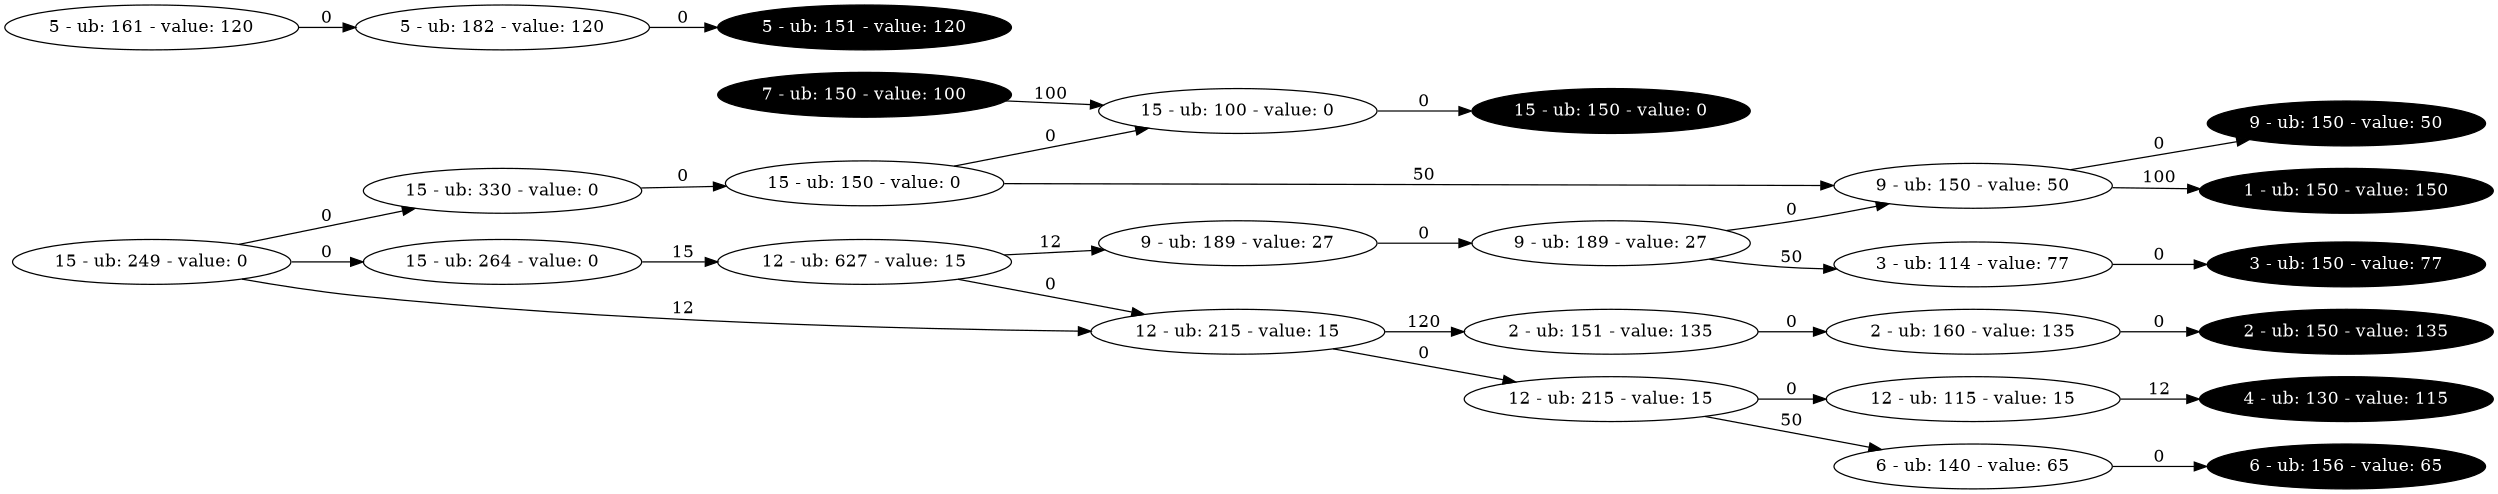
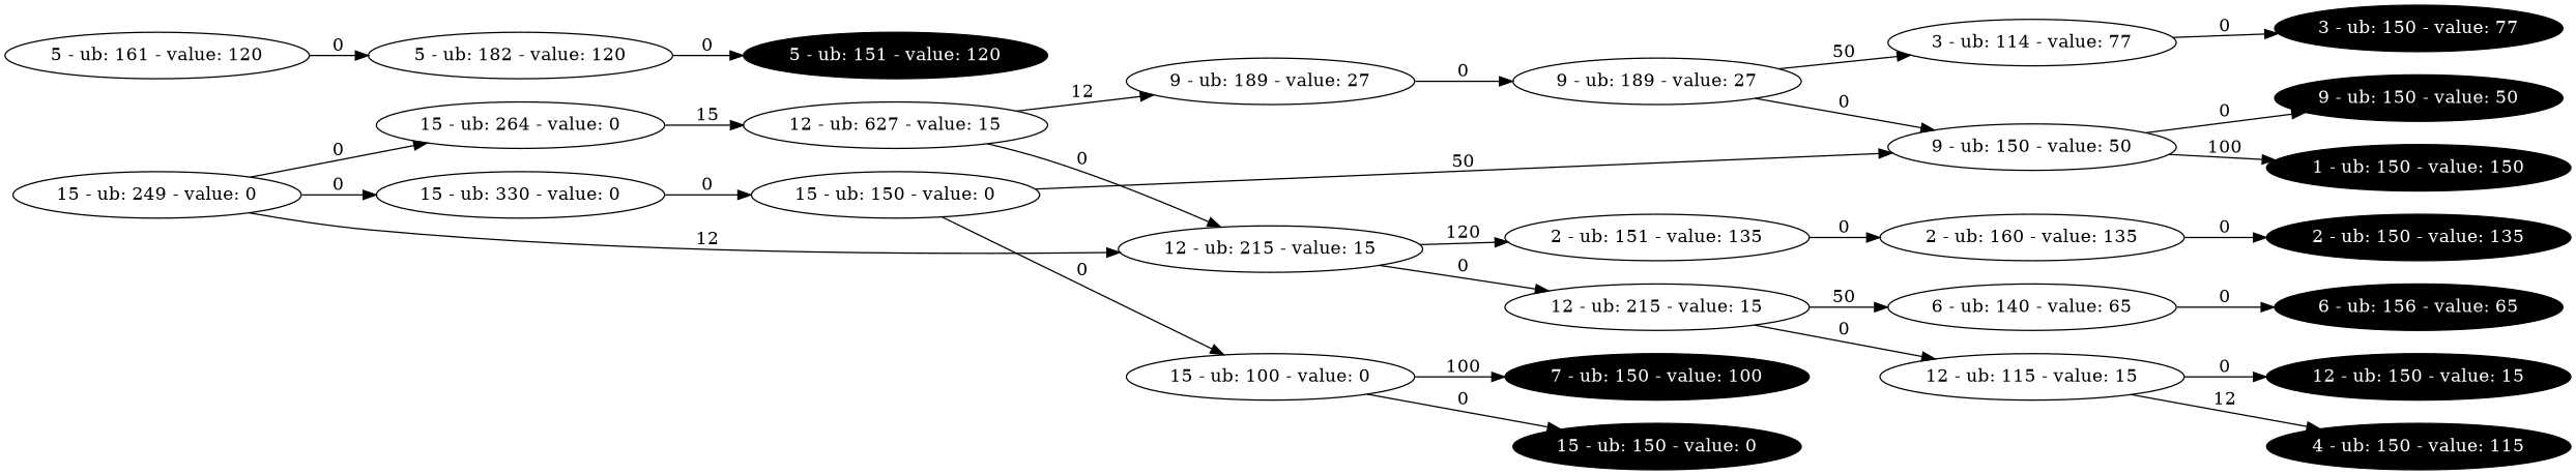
  digraph {
    rankdir=LR
    n1 [label="15 - ub: 264 - value: 0"]
    n2 [label="12 - ub: 627 - value: 15"]
    n3 [label="9 - ub: 189 - value: 27"]
    n4 [label="12 - ub: 215 - value: 15"]
    n5 [label="15 - ub: 249 - value: 0"]
    n6 [label="15 - ub: 330 - value: 0"]
    n7 [label="9 - ub: 189 - value: 27"]
    n8 [label="2 - ub: 151 - value: 135"]
    n9 [label="12 - ub: 215 - value: 15"]
    n10 [label="15 - ub: 150 - value: 0"]
    n11 [label="3 - ub: 114 - value: 77"]
    n12 [label="9 - ub: 150 - value: 50"]
    n13 [label="2 - ub: 160 - value: 135"]
    n14 [label="6 - ub: 140 - value: 65"]
    n15 [label="12 - ub: 115 - value: 15"]
    n16 [label="5 - ub: 161 - value: 120"]
    n17 [label="5 - ub: 182 - value: 120"]
    n18 [label="15 - ub: 100 - value: 0"]
    n19 [color=black fontcolor=white label="2 - ub: 150 - value: 135" style=filled]
    n20 [color=black fontcolor=white label="5 - ub: 151 - value: 120" style=filled]
    n21 [color=black fontcolor=white label="3 - ub: 150 - value: 77" style=filled]
    n22 [color=black fontcolor=white label="1 - ub: 150 - value: 150" style=filled]
    n23 [color=black fontcolor=white label="9 - ub: 150 - value: 50" style=filled]
    n24 [color=black fontcolor=white label="6 - ub: 156 - value: 65" style=filled]
-   n25 [color=black fontcolor=white label="4 - ub: 130 - value: 115" style=filled]
+   n25 [color=black fontcolor=white label="4 - ub: 150 - value: 115" style=filled]
+   n26 [color=black fontcolor=white label="12 - ub: 150 - value: 15" style=filled]
    n27 [color=black fontcolor=white label="7 - ub: 150 - value: 100" style=filled]
    n28 [color=black fontcolor=white label="15 - ub: 150 - value: 0" style=filled]
    n1 -> n2 [label=15]
    n2 -> n3 [label=12]
    n2 -> n4 [label=0]
    n3 -> n7 [label=0]
    n4 -> n8 [label=120]
    n4 -> n9 [label=0]
    n5 -> n1 [label=0]
    n5 -> n4 [label=12]
    n5 -> n6 [label=0]
    n6 -> n10 [label=0]
    n7 -> n11 [label=50]
    n7 -> n12 [label=0]
    n8 -> n13 [label=0]
    n9 -> n14 [label=50]
    n9 -> n15 [label=0]
    n10 -> n12 [label=50]
    n10 -> n18 [label=0]
    n11 -> n21 [label=0]
    n12 -> n22 [label=100]
    n12 -> n23 [label=0]
    n13 -> n19 [label=0]
    n14 -> n24 [label=0]
    n15 -> n25 [label=12]
+   n15 -> n26 [label=0]
    n16 -> n17 [label=0]
    n17 -> n20 [label=0]
-   n27 -> n18 [label=100]
+   n18 -> n27 [label=100]
    n18 -> n28 [label=0]
  }
